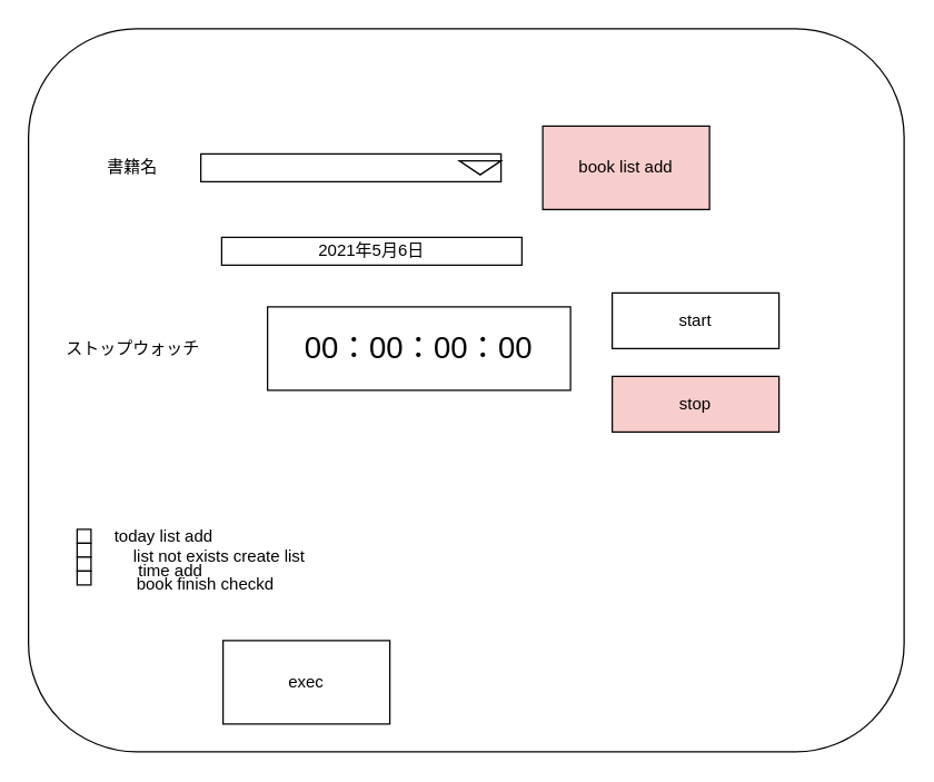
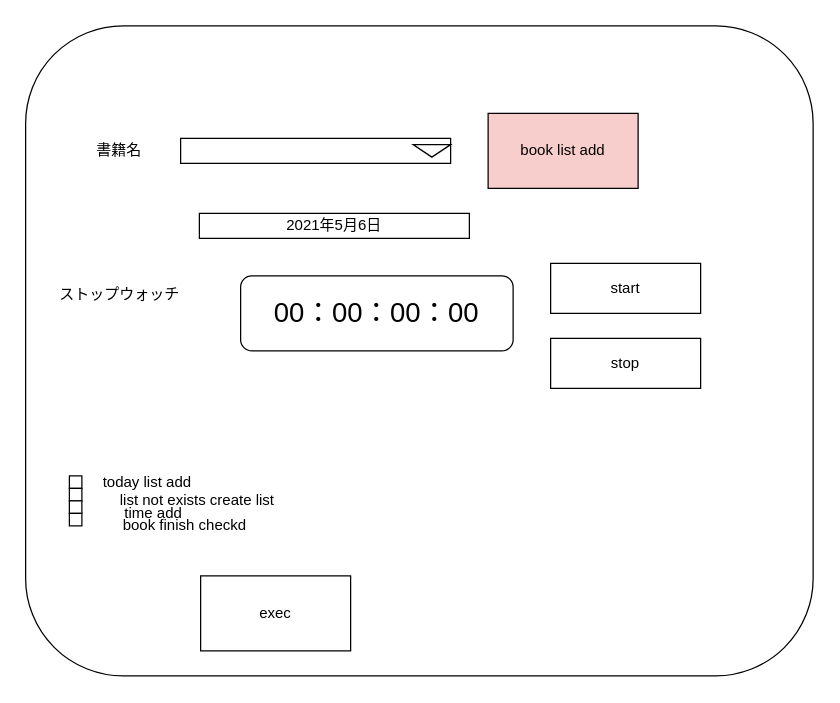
  <mxCell id="0" />
  <mxCell id="1" parent="0" />
  <mxCell id="2" value="" style="rounded=1;whiteSpace=wrap;html=1;" vertex="1" parent="1"><mxGeometry x="20" y="20" width="630" height="520" as="geometry" /></mxCell>
  <mxCell id="3" value="書籍名" style="text;html=1;strokeColor=none;fillColor=none;align=center;verticalAlign=middle;whiteSpace=wrap;rounded=0;" vertex="1" parent="1"><mxGeometry x="60" y="110" width="70" height="20" as="geometry" /></mxCell>
  <mxCell id="4" value="" style="rounded=0;whiteSpace=wrap;html=1;" vertex="1" parent="1"><mxGeometry x="144" y="110" width="216" height="20" as="geometry" /></mxCell>
  <mxCell id="5" value="" style="triangle;whiteSpace=wrap;html=1;rotation=90;" vertex="1" parent="1"><mxGeometry x="340" y="105" width="10" height="30" as="geometry" /></mxCell>
  <mxCell id="6" value="2021年5月6日" style="rounded=0;whiteSpace=wrap;html=1;" vertex="1" parent="1"><mxGeometry x="159" y="170" width="216" height="20" as="geometry" /></mxCell>
- <mxCell id="7" value="&lt;font style=&quot;font-size: 22px&quot;&gt;00：00：00：00&lt;/font&gt;" style="rounded=0;whiteSpace=wrap;html=1;" vertex="1" parent="1"><mxGeometry x="192" y="220" width="218" height="60" as="geometry" /></mxCell>
- <mxCell id="8" value="ストップウォッチ" style="text;html=1;strokeColor=none;fillColor=none;align=center;verticalAlign=middle;whiteSpace=wrap;rounded=0;" vertex="1" parent="1"><mxGeometry x="37.5" y="240" width="115" height="20" as="geometry" /></mxCell>
+ <mxCell id="7" value="&lt;font style=&quot;font-size: 22px&quot;&gt;00：00：00：00&lt;/font&gt;" style="whiteSpace=wrap;html=1;rounded=1;" vertex="1" parent="1"><mxGeometry x="192" y="220" width="218" height="60" as="geometry" /></mxCell>
+ <mxCell id="8" value="ストップウォッチ" style="text;html=1;strokeColor=none;fillColor=none;align=center;verticalAlign=middle;whiteSpace=wrap;rounded=0;" vertex="1" parent="1"><mxGeometry x="37.5" y="225" width="115" height="20" as="geometry" /></mxCell>
  <mxCell id="9" value="start" style="rounded=0;whiteSpace=wrap;html=1;" vertex="1" parent="1"><mxGeometry x="440" y="210" width="120" height="40" as="geometry" /></mxCell>
- <mxCell id="10" value="stop" style="rounded=0;whiteSpace=wrap;html=1;fillColor=#f8cecc;" vertex="1" parent="1"><mxGeometry x="440" y="270" width="120" height="40" as="geometry" /></mxCell>
+ <mxCell id="10" value="stop" style="rounded=0;whiteSpace=wrap;html=1;" vertex="1" parent="1"><mxGeometry x="440" y="270" width="120" height="40" as="geometry" /></mxCell>
  <mxCell id="11" value="exec" style="rounded=0;whiteSpace=wrap;html=1;" vertex="1" parent="1"><mxGeometry x="160" y="460" width="120" height="60" as="geometry" /></mxCell>
  <mxCell id="12" value="" style="whiteSpace=wrap;html=1;aspect=fixed;" vertex="1" parent="1"><mxGeometry x="55" y="380" width="10" height="10" as="geometry" /></mxCell>
  <mxCell id="13" value="" style="whiteSpace=wrap;html=1;aspect=fixed;" vertex="1" parent="1"><mxGeometry x="55" y="390" width="10" height="10" as="geometry" /></mxCell>
  <mxCell id="14" value="" style="whiteSpace=wrap;html=1;aspect=fixed;" vertex="1" parent="1"><mxGeometry x="55" y="400" width="10" height="10" as="geometry" /></mxCell>
  <mxCell id="15" value="today list add" style="text;html=1;strokeColor=none;fillColor=none;align=center;verticalAlign=middle;whiteSpace=wrap;rounded=0;" vertex="1" parent="1"><mxGeometry x="65" y="375" width="105" height="20" as="geometry" /></mxCell>
  <mxCell id="16" value="list not exists create list" style="text;html=1;strokeColor=none;fillColor=none;align=center;verticalAlign=middle;whiteSpace=wrap;rounded=0;" vertex="1" parent="1"><mxGeometry x="75" y="390" width="165" height="20" as="geometry" /></mxCell>
  <mxCell id="17" value="book list add" style="rounded=0;whiteSpace=wrap;html=1;fillColor=#f8cecc;" vertex="1" parent="1"><mxGeometry x="390" y="90" width="120" height="60" as="geometry" /></mxCell>
  <mxCell id="18" value="time add" style="text;html=1;strokeColor=none;fillColor=none;align=center;verticalAlign=middle;whiteSpace=wrap;rounded=0;" vertex="1" parent="1"><mxGeometry x="75" y="400" width="95" height="20" as="geometry" /></mxCell>
  <mxCell id="19" value="" style="whiteSpace=wrap;html=1;aspect=fixed;" vertex="1" parent="1"><mxGeometry x="55" y="410" width="10" height="10" as="geometry" /></mxCell>
  <mxCell id="20" value="book finish checkd" style="text;html=1;strokeColor=none;fillColor=none;align=center;verticalAlign=middle;whiteSpace=wrap;rounded=0;" vertex="1" parent="1"><mxGeometry x="75" y="410" width="145" height="20" as="geometry" /></mxCell>
